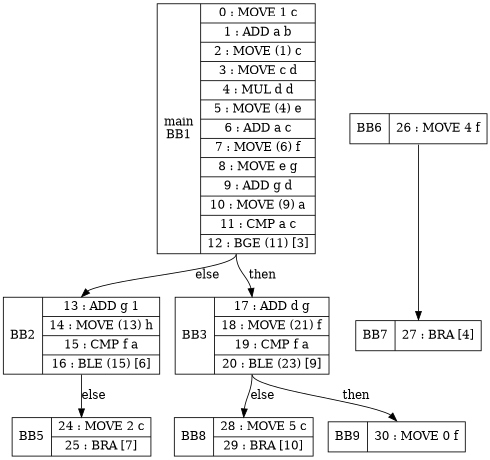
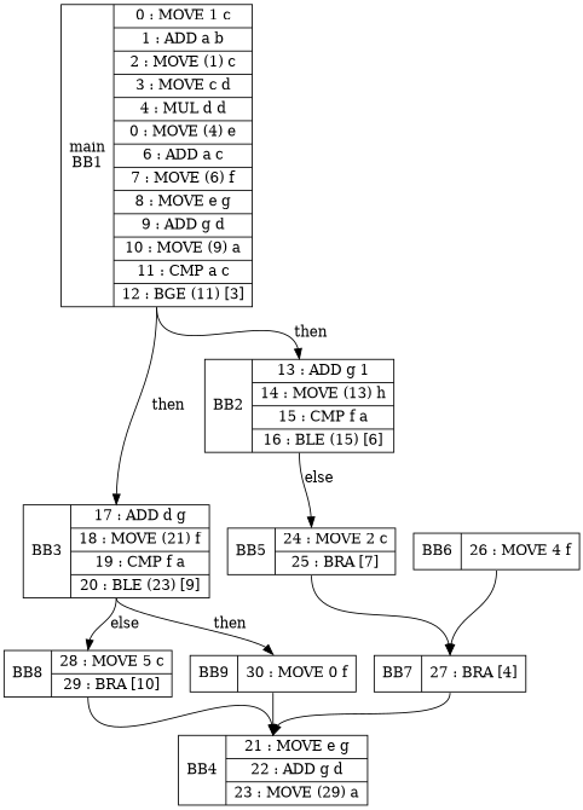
  digraph {
    node [shape=record]
    edge [headport=n tailport=s]
-   n1 [label="<b>main\nBB1|{0 : MOVE 1 c |1 : ADD a b |2 : MOVE (1) c |3 : MOVE c d |4 : MUL d d |5 : MOVE (4) e |6 : ADD a c |7 : MOVE (6) f |8 : MOVE e g |9 : ADD g d |10 : MOVE (9) a |11 : CMP a c |12 : BGE (11) [3] }"]
+   n1 [label="<b>main\nBB1|{0 : MOVE 1 c |1 : ADD a b |2 : MOVE (1) c |3 : MOVE c d |4 : MUL d d |0 : MOVE (4) e |6 : ADD a c |7 : MOVE (6) f |8 : MOVE e g |9 : ADD g d |10 : MOVE (9) a |11 : CMP a c |12 : BGE (11) [3] }"]
    n2 [label="<b>BB2|{13 : ADD g 1 |14 : MOVE (13) h |15 : CMP f a |16 : BLE (15) [6] }"]
    n3 [label="<b>BB3|{17 : ADD d g |18 : MOVE (21) f |19 : CMP f a |20 : BLE (23) [9] }"]
    n4 [label="<b>BB5|{24 : MOVE 2 c |25 : BRA [7] }"]
    n5 [label="<b>BB8|{28 : MOVE 5 c |29 : BRA [10] }"]
    n6 [label="<b>BB9|{30 : MOVE 0 f }"]
    n7 [label="<b>BB7|{27 : BRA [4] }"]
    n8 [label="<b>BB6|{26 : MOVE 4 f }"]
-   n1 -> n2 [label=else]
+   n9 [label="<b>BB4|{21 : MOVE e g |22 : ADD g d |23 : MOVE (29) a }"]
+   n1 -> n2 [label=then]
    n1 -> n3 [label=then]
    n2 -> n4 [label=else]
    n3 -> n5 [label=else]
    n3 -> n6 [label=then]
+   n4 -> n7
+   n5 -> n9
+   n6 -> n9
+   n7 -> n9
    n8 -> n7
  }
